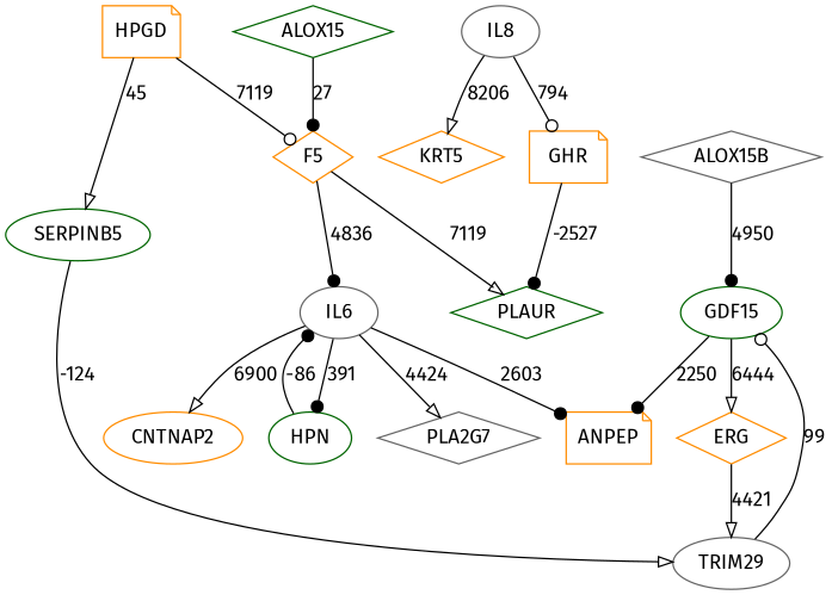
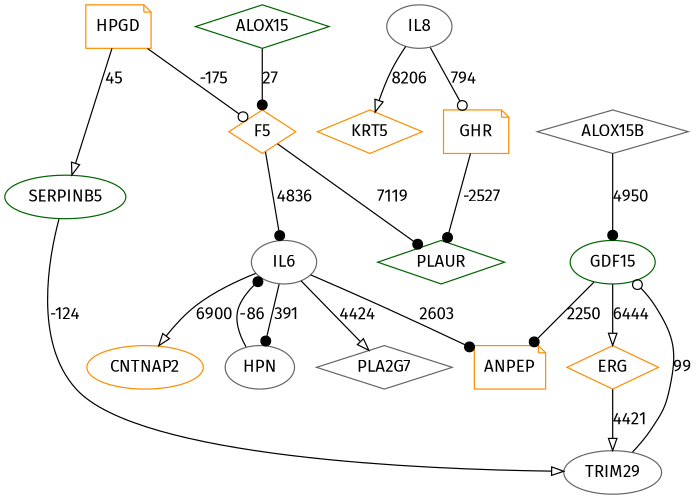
  digraph {
    fontname="Fira Sans"
    node [color=darkorange fontname="Fira Sans" shape=diamond]
    edge [arrowhead=dot fontname="Fira Sans"]
    n1 [color=darkgreen label=ALOX15]
    n2 [label=F5]
    n3 [color=darkgreen label=PLAUR]
    n4 [color=gray40 label=IL6 shape=ellipse]
    n5 [color=gray40 label=ALOX15B]
    n6 [color=darkgreen label=GDF15 shape=ellipse]
    n7 [label=ANPEP shape=note]
    n8 [label=ERG]
    n9 [label=CNTNAP2 shape=ellipse]
    n10 [color=gray40 label=TRIM29 shape=ellipse]
-   n11 [color=darkgreen label=HPN shape=ellipse]
+   n11 [color=gray40 label=HPN shape=ellipse]
    n12 [label=GHR shape=note]
    n13 [label=HPGD shape=note]
    n14 [color=darkgreen label=SERPINB5 shape=ellipse]
    n15 [color=gray40 label=PLA2G7]
    n16 [color=gray40 label=IL8 shape=ellipse]
    n17 [label=KRT5]
    n1 -> n2 [label=27]
-   n2 -> n3 [arrowhead=onormal label=7119]
+   n2 -> n3 [label=7119]
    n2 -> n4 [label=4836]
    n4 -> n7 [label=2603]
    n4 -> n9 [arrowhead=onormal label=6900]
    n4 -> n11 [label=391]
    n4 -> n15 [arrowhead=onormal label=4424]
    n5 -> n6 [label=4950]
    n6 -> n7 [label=2250]
    n6 -> n8 [arrowhead=onormal label=6444]
    n8 -> n10 [arrowhead=onormal label=4421]
    n10 -> n6 [arrowhead=odot label=99]
    n11 -> n4 [label=-86]
    n12 -> n3 [label=-2527]
-   n13 -> n2 [arrowhead=odot label=7119]
+   n13 -> n2 [arrowhead=odot label=-175]
    n13 -> n14 [arrowhead=onormal label=45]
    n14 -> n10 [arrowhead=onormal label=-124]
    n16 -> n12 [arrowhead=odot label=794]
    n16 -> n17 [arrowhead=onormal label=8206]
  }
